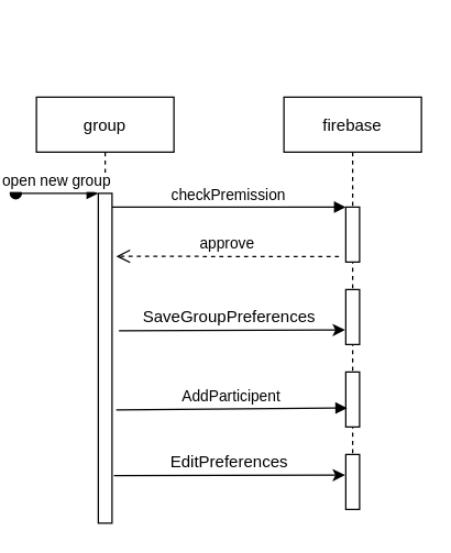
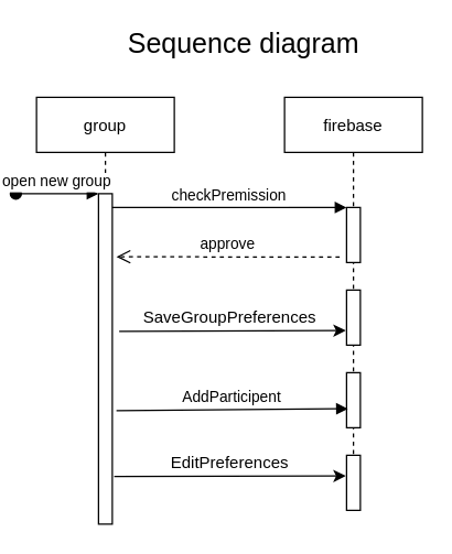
  <mxCell id="0" />
  <mxCell id="1" parent="0" />
  <mxCell id="2" value="group" style="shape=umlLifeline;perimeter=lifelinePerimeter;container=1;collapsible=0;recursiveResize=0;rounded=0;shadow=0;strokeWidth=1;" parent="1" vertex="1"><mxGeometry x="20" y="70" width="100" height="310" as="geometry" /></mxCell>
  <mxCell id="3" value="" style="points=[];perimeter=orthogonalPerimeter;rounded=0;shadow=0;strokeWidth=1;" parent="2" vertex="1"><mxGeometry x="45" y="70" width="10" height="240" as="geometry" /></mxCell>
  <mxCell id="4" value="open new group" style="verticalAlign=bottom;startArrow=oval;endArrow=block;startSize=8;shadow=0;strokeWidth=1;" parent="2" target="3" edge="1"><mxGeometry relative="1" as="geometry"><mxPoint x="-15" y="70" as="sourcePoint" /></mxGeometry></mxCell>
  <mxCell id="5" value="" style="endArrow=classic;html=1;rounded=0;entryX=-0.06;entryY=0.735;entryDx=0;entryDy=0;entryPerimeter=0;" parent="2" target="8" edge="1"><mxGeometry width="50" height="50" relative="1" as="geometry"><mxPoint x="60" y="170" as="sourcePoint" /><mxPoint x="220" y="170" as="targetPoint" /></mxGeometry></mxCell>
  <mxCell id="6" value="firebase" style="shape=umlLifeline;perimeter=lifelinePerimeter;container=1;collapsible=0;recursiveResize=0;rounded=0;shadow=0;strokeWidth=1;" parent="1" vertex="1"><mxGeometry x="200" y="70" width="100" height="300" as="geometry" /></mxCell>
  <mxCell id="7" value="" style="points=[];perimeter=orthogonalPerimeter;rounded=0;shadow=0;strokeWidth=1;" parent="6" vertex="1"><mxGeometry x="45" y="80" width="10" height="40" as="geometry" /></mxCell>
  <mxCell id="8" value="" style="points=[];perimeter=orthogonalPerimeter;rounded=0;shadow=0;strokeWidth=1;" parent="6" vertex="1"><mxGeometry x="45" y="140" width="10" height="40" as="geometry" /></mxCell>
  <mxCell id="9" value="" style="points=[];perimeter=orthogonalPerimeter;rounded=0;shadow=0;strokeWidth=1;" parent="6" vertex="1"><mxGeometry x="45" y="200" width="10" height="40" as="geometry" /></mxCell>
  <mxCell id="10" value="" style="points=[];perimeter=orthogonalPerimeter;rounded=0;shadow=0;strokeWidth=1;" parent="6" vertex="1"><mxGeometry x="45" y="260" width="10" height="40" as="geometry" /></mxCell>
  <mxCell id="11" value="approve" style="verticalAlign=bottom;endArrow=open;dashed=1;endSize=8;shadow=0;strokeWidth=1;entryX=1.3;entryY=0.191;entryDx=0;entryDy=0;entryPerimeter=0;" parent="1" target="3" edge="1"><mxGeometry relative="1" as="geometry"><mxPoint x="79.6" y="192.96" as="targetPoint" /><mxPoint x="240" y="186" as="sourcePoint" /></mxGeometry></mxCell>
  <mxCell id="12" value="checkPremission" style="verticalAlign=bottom;endArrow=block;entryX=0;entryY=0;shadow=0;strokeWidth=1;" parent="1" source="3" target="7" edge="1"><mxGeometry relative="1" as="geometry"><mxPoint x="175" y="150" as="sourcePoint" /></mxGeometry></mxCell>
  <mxCell id="13" value="AddParticipent" style="verticalAlign=bottom;endArrow=block;shadow=0;strokeWidth=1;exitX=1.3;exitY=0.657;exitDx=0;exitDy=0;exitPerimeter=0;entryX=0.1;entryY=0.655;entryDx=0;entryDy=0;entryPerimeter=0;" parent="1" source="3" target="9" edge="1"><mxGeometry relative="1" as="geometry"><mxPoint x="82" y="268.16" as="sourcePoint" /><mxPoint x="380" y="160" as="targetPoint" /></mxGeometry></mxCell>
  <mxCell id="14" value="SaveGroupPreferences" style="text;html=1;align=center;verticalAlign=middle;resizable=0;points=[];autosize=1;strokeColor=none;fillColor=none;" parent="1" vertex="1"><mxGeometry x="90" y="220" width="140" height="20" as="geometry" /></mxCell>
  <mxCell id="15" value="" style="endArrow=classic;html=1;rounded=0;exitX=1.14;exitY=0.856;exitDx=0;exitDy=0;exitPerimeter=0;entryX=-0.06;entryY=0.375;entryDx=0;entryDy=0;entryPerimeter=0;" parent="1" source="3" target="10" edge="1"><mxGeometry width="50" height="50" relative="1" as="geometry"><mxPoint x="300" y="300" as="sourcePoint" /><mxPoint x="240" y="303" as="targetPoint" /></mxGeometry></mxCell>
  <mxCell id="16" value="EditPreferences" style="text;html=1;align=center;verticalAlign=middle;resizable=0;points=[];autosize=1;strokeColor=none;fillColor=none;" parent="1" vertex="1"><mxGeometry x="110" y="326" width="100" height="20" as="geometry" /></mxCell>
+ <mxCell id="17" value="&lt;font style=&quot;font-size: 20px&quot;&gt;Sequence diagram&lt;/font&gt;" style="text;html=1;align=center;verticalAlign=middle;resizable=0;points=[];autosize=1;strokeColor=none;" vertex="1" parent="1"><mxGeometry x="80" y="20" width="180" height="20" as="geometry" /></mxCell>
